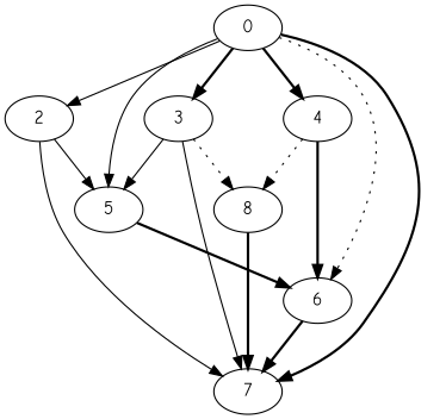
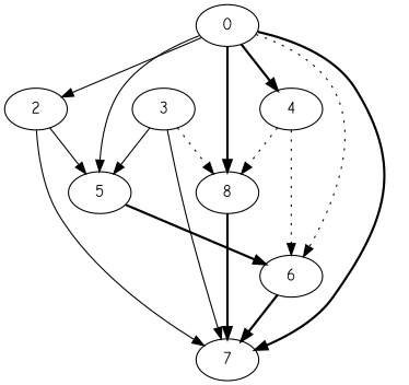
  strict digraph {
    fontname="Comic Neue"
    node [Processor=-1 Start=-1 Weight=176 fontname="Comic Neue"]
    edge [Weight=8 fontname="Comic Neue" style=bold]
    n1 [Weight=35 label=0]
    2 [Weight=88]
    3
    4 [Weight=159]
    5
    6 [Weight=141]
    7 [Weight=53]
    8 [Weight=141]
    n1 -> 2 [Weight=3 style=solid]
-   n1 -> 3 [Weight=9]
+   n1 -> 8 [Weight=9]
    n1 -> 4 [Weight=7]
    n1 -> 5 [Weight=5 style=solid]
    n1 -> 6 [Weight=4 style=dotted]
    n1 -> 7 [Weight=9]
    2 -> 5 [Weight=10 style=solid]
    2 -> 7 [Weight=6 style=solid]
    3 -> 5 [style=solid]
    3 -> 7 [Weight=3 style=solid]
    3 -> 8 [Weight=6 style=dotted]
-   4 -> 6
+   4 -> 6 [style=dotted]
    4 -> 8 [Weight=5 style=dotted]
    5 -> 6 [Weight=2]
    6 -> 7
    8 -> 7 [Weight=4]
  }
